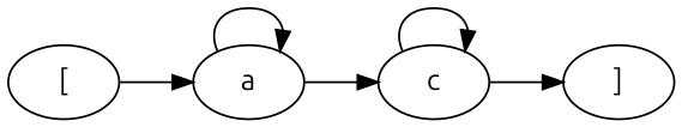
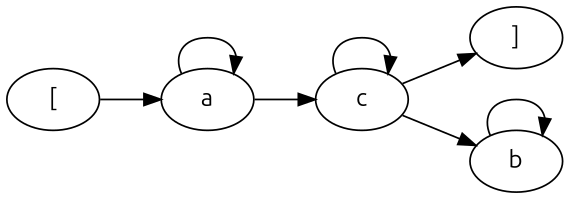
  digraph {
    fontname=Ubuntu
    rankdir=LR
    node [fontname=Ubuntu]
    edge [fontname=Ubuntu]
    n1 [label="["]
    n2 [label=a]
    n3 [label=c]
    n4 [label="]"]
+   n5 [label=b]
    n1 -> n2
    n2 -> n2
    n2 -> n3
    n3 -> n3
    n3 -> n4
+   n3 -> n5
+   n5 -> n5
  }
